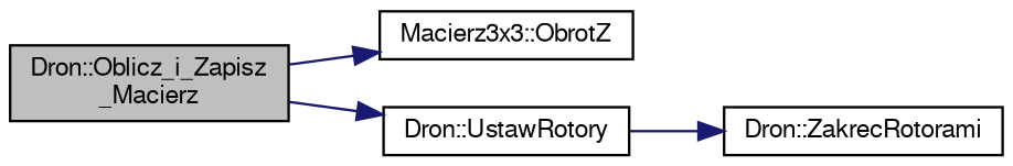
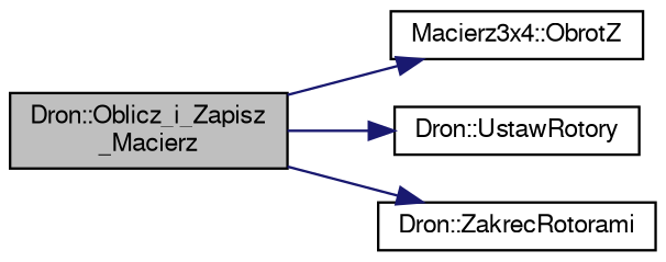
  digraph {
    rankdir=LR
    node [color=black fillcolor=white fontname=FreeSans fontsize=10 shape=record style=filled]
    edge [color=midnightblue fontname=FreeSans fontsize=10 labelfontname=FreeSans labelfontsize=10 style=solid]
    n1 [fillcolor=grey75 fontcolor=black height=0.2 label="Dron::Oblicz_i_Zapisz\l_Macierz" width=0.4]
-   n2 [height=0.2 label="Macierz3x3::ObrotZ" width=0.4]
+   n2 [height=0.2 label="Macierz3x4::ObrotZ" width=0.4]
    n3 [height=0.2 label="Dron::UstawRotory" width=0.4]
    n4 [height=0.2 label="Dron::ZakrecRotorami" width=0.4]
    n1 -> n2
    n1 -> n3
-   n3 -> n4
+   n1 -> n4
  }
